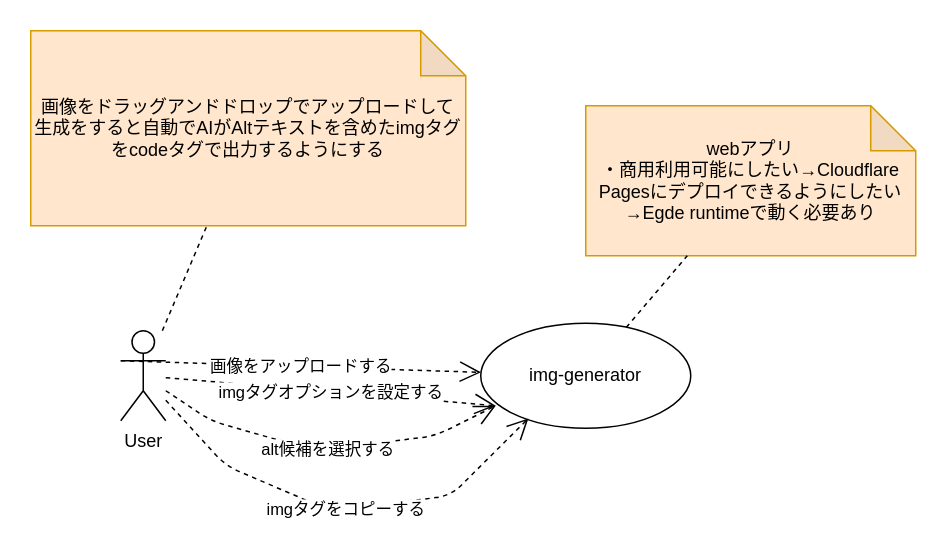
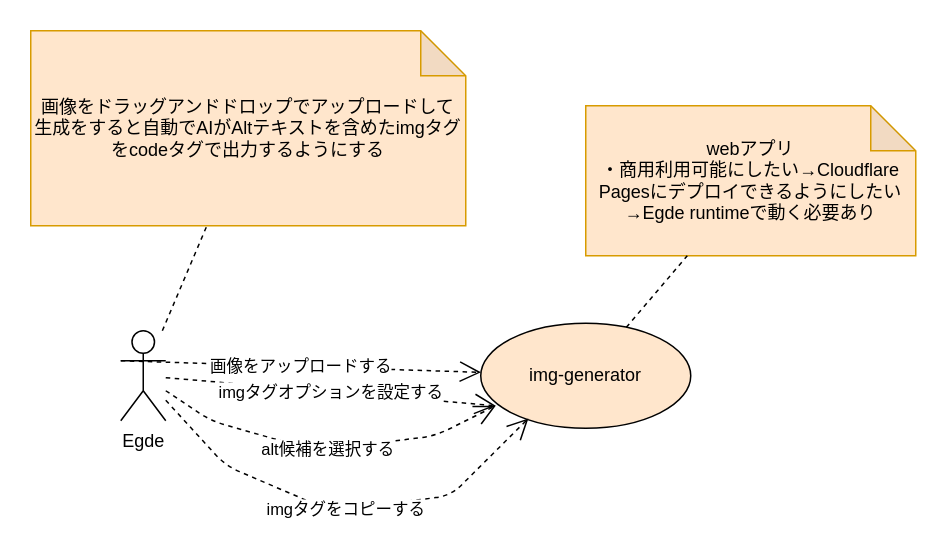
  <mxCell id="0" />
  <mxCell id="1" parent="0" />
- <mxCell id="2" value="User" style="shape=umlActor;verticalLabelPosition=bottom;verticalAlign=top;html=1;" vertex="1" parent="1"><mxGeometry x="80" y="220" width="30" height="60" as="geometry" /></mxCell>
- <mxCell id="3" value="img-generator" style="ellipse;whiteSpace=wrap;html=1;" vertex="1" parent="1"><mxGeometry x="320" y="215" width="140" height="70" as="geometry" /></mxCell>
+ <mxCell id="2" value="Egde" style="shape=umlActor;verticalLabelPosition=bottom;verticalAlign=top;html=1;" vertex="1" parent="1"><mxGeometry x="80" y="220" width="30" height="60" as="geometry" /></mxCell>
+ <mxCell id="3" value="img-generator" style="ellipse;whiteSpace=wrap;html=1;fillColor=#ffe6cc;" vertex="1" parent="1"><mxGeometry x="320" y="215" width="140" height="70" as="geometry" /></mxCell>
  <mxCell id="4" value="webアプリ&lt;br&gt;・商用利用可能にしたい→Cloudflare Pagesにデプロイできるようにしたい→Egde runtimeで動く必要あり" style="shape=note;whiteSpace=wrap;html=1;backgroundOutline=1;darkOpacity=0.05;fillColor=#ffe6cc;strokeColor=#d79b00;" vertex="1" parent="1"><mxGeometry x="390" y="70" width="220" height="100" as="geometry" /></mxCell>
  <mxCell id="5" value="画像をドラッグアンドドロップでアップロードして&lt;br&gt;生成をすると自動でAIがAltテキストを含めたimgタグをcodeタグで出力するようにする" style="shape=note;whiteSpace=wrap;html=1;backgroundOutline=1;darkOpacity=0.05;fillColor=#ffe6cc;strokeColor=#d79b00;" vertex="1" parent="1"><mxGeometry x="20" y="20" width="290" height="130" as="geometry" /></mxCell>
  <mxCell id="6" value="" style="endArrow=none;dashed=1;html=1;" edge="1" parent="1" source="2" target="5"><mxGeometry width="50" height="50" relative="1" as="geometry"><mxPoint x="330" y="240" as="sourcePoint" /><mxPoint x="380" y="190" as="targetPoint" /></mxGeometry></mxCell>
  <mxCell id="7" value="" style="endArrow=none;dashed=1;html=1;" edge="1" parent="1" source="3" target="4"><mxGeometry width="50" height="50" relative="1" as="geometry"><mxPoint x="330" y="240" as="sourcePoint" /><mxPoint x="380" y="190" as="targetPoint" /></mxGeometry></mxCell>
  <mxCell id="8" value="画像をアップロードする" style="endArrow=open;endSize=12;dashed=1;html=1;exitX=0;exitY=0.333;exitDx=0;exitDy=0;exitPerimeter=0;" edge="1" parent="1" source="2" target="3"><mxGeometry width="160" relative="1" as="geometry"><mxPoint x="270" y="220" as="sourcePoint" /><mxPoint x="430" y="220" as="targetPoint" /></mxGeometry></mxCell>
  <mxCell id="9" value="imgタグオプションを設定する" style="endArrow=open;endSize=12;dashed=1;html=1;" edge="1" parent="1" source="2"><mxGeometry width="160" relative="1" as="geometry"><mxPoint x="180" y="260" as="sourcePoint" /><mxPoint x="330" y="270" as="targetPoint" /></mxGeometry></mxCell>
  <mxCell id="10" value="alt候補を選択する" style="endArrow=open;endSize=12;dashed=1;html=1;" edge="1" parent="1" source="2"><mxGeometry width="160" relative="1" as="geometry"><mxPoint x="110" y="251.277" as="sourcePoint" /><mxPoint x="330" y="270" as="targetPoint" /><Array as="points"><mxPoint x="140" y="280" /><mxPoint x="210" y="300" /><mxPoint x="290" y="290" /></Array></mxGeometry></mxCell>
  <mxCell id="11" value="imgタグをコピーする" style="endArrow=open;endSize=12;dashed=1;html=1;entryX=0.227;entryY=0.906;entryDx=0;entryDy=0;entryPerimeter=0;" edge="1" parent="1" source="2" target="3"><mxGeometry width="160" relative="1" as="geometry"><mxPoint x="180" y="330" as="sourcePoint" /><mxPoint x="340" y="330" as="targetPoint" /><Array as="points"><mxPoint x="150" y="310" /><mxPoint x="220" y="340" /><mxPoint x="300" y="330" /></Array></mxGeometry></mxCell>
